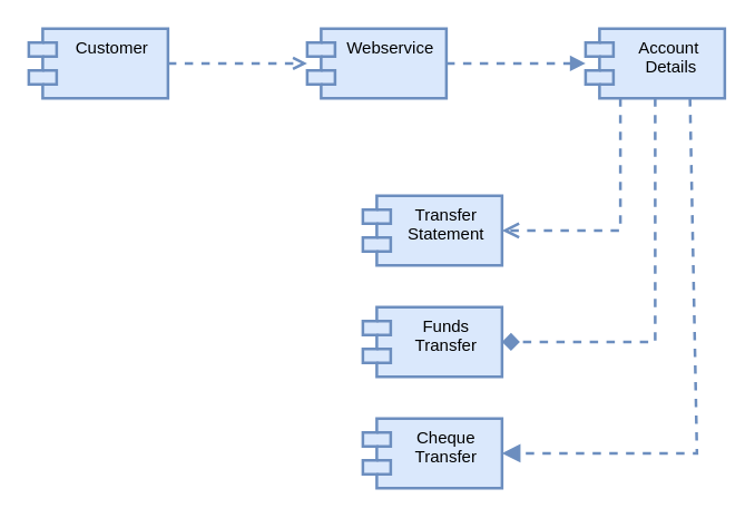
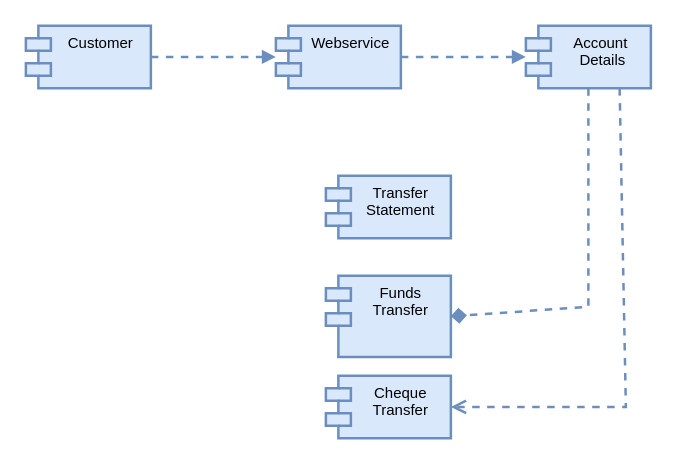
  <mxCell id="0" />
  <mxCell id="1" parent="0" />
  <mxCell id="2" value="Customer" style="shape=module;align=left;spacingLeft=20;align=center;verticalAlign=top;fillColor=#dae8fc;strokeColor=#6c8ebf;strokeWidth=2;" vertex="1" parent="1"><mxGeometry x="20" y="20" width="100" height="50" as="geometry" /></mxCell>
  <mxCell id="3" value="Webservice" style="shape=module;align=left;spacingLeft=20;align=center;verticalAlign=top;fillColor=#dae8fc;strokeColor=#6c8ebf;strokeWidth=2;" vertex="1" parent="1"><mxGeometry x="220" y="20" width="100" height="50" as="geometry" /></mxCell>
  <mxCell id="4" value="Account&#10; Details" style="shape=module;align=left;spacingLeft=20;align=center;verticalAlign=top;fillColor=#dae8fc;strokeColor=#6c8ebf;strokeWidth=2;" vertex="1" parent="1"><mxGeometry x="420" y="20" width="100" height="50" as="geometry" /></mxCell>
  <mxCell id="5" value="Transfer&#10;Statement" style="shape=module;align=left;spacingLeft=20;align=center;verticalAlign=top;fillColor=#dae8fc;strokeColor=#6c8ebf;strokeWidth=2;" vertex="1" parent="1"><mxGeometry x="260" y="140" width="100" height="50" as="geometry" /></mxCell>
- <mxCell id="6" value="Funds &#10;Transfer" style="shape=module;align=left;spacingLeft=20;align=center;verticalAlign=top;fillColor=#dae8fc;strokeColor=#6c8ebf;strokeWidth=2;" vertex="1" parent="1"><mxGeometry x="260" y="220" width="100" height="50" as="geometry" /></mxCell>
+ <mxCell id="6" value="Funds &#10;Transfer" style="shape=module;align=left;spacingLeft=20;align=center;verticalAlign=top;fillColor=#dae8fc;strokeColor=#6c8ebf;strokeWidth=2;" vertex="1" parent="1"><mxGeometry x="260" y="220" width="100" height="65" as="geometry" /></mxCell>
  <mxCell id="7" value="Cheque&#10;Transfer" style="shape=module;align=left;spacingLeft=20;align=center;verticalAlign=top;fillColor=#dae8fc;strokeColor=#6c8ebf;strokeWidth=2;" vertex="1" parent="1"><mxGeometry x="260" y="300" width="100" height="50" as="geometry" /></mxCell>
- <mxCell id="8" value="" style="html=1;verticalAlign=bottom;endArrow=open;rounded=0;entryX=0;entryY=0.5;entryDx=0;entryDy=0;entryPerimeter=0;exitX=1;exitY=0.5;exitDx=0;exitDy=0;dashed=1;fillColor=#dae8fc;strokeColor=#6c8ebf;strokeWidth=2;" edge="1" parent="1" source="2" target="3"><mxGeometry width="80" relative="1" as="geometry"><mxPoint x="280" y="270" as="sourcePoint" /><mxPoint x="360" y="270" as="targetPoint" /><Array as="points" /></mxGeometry></mxCell>
+ <mxCell id="8" value="" style="html=1;verticalAlign=bottom;endArrow=block;rounded=0;entryX=0;entryY=0.5;entryDx=0;entryDy=0;entryPerimeter=0;exitX=1;exitY=0.5;exitDx=0;exitDy=0;dashed=1;fillColor=#dae8fc;strokeColor=#6c8ebf;strokeWidth=2;" edge="1" parent="1" source="2" target="3"><mxGeometry width="80" relative="1" as="geometry"><mxPoint x="280" y="270" as="sourcePoint" /><mxPoint x="360" y="270" as="targetPoint" /><Array as="points" /></mxGeometry></mxCell>
  <mxCell id="9" value="" style="html=1;verticalAlign=bottom;endArrow=block;rounded=0;exitX=1;exitY=0.5;exitDx=0;exitDy=0;dashed=1;fillColor=#dae8fc;strokeColor=#6c8ebf;strokeWidth=2;" edge="1" parent="1" source="3"><mxGeometry width="80" relative="1" as="geometry"><mxPoint x="130" y="55" as="sourcePoint" /><mxPoint x="420" y="45" as="targetPoint" /><Array as="points" /></mxGeometry></mxCell>
- <mxCell id="10" value="" style="html=1;verticalAlign=bottom;endArrow=open;dashed=1;endSize=8;rounded=0;exitX=0.25;exitY=1;exitDx=0;exitDy=0;entryX=1;entryY=0.5;entryDx=0;entryDy=0;fillColor=#dae8fc;strokeColor=#6c8ebf;strokeWidth=2;" edge="1" parent="1" source="4" target="5"><mxGeometry relative="1" as="geometry"><mxPoint x="360" y="270" as="sourcePoint" /><mxPoint x="280" y="270" as="targetPoint" /><Array as="points"><mxPoint x="445" y="165" /></Array></mxGeometry></mxCell>
  <mxCell id="11" value="" style="html=1;verticalAlign=bottom;endArrow=diamond;dashed=1;endSize=8;rounded=0;exitX=0.5;exitY=1;exitDx=0;exitDy=0;entryX=1;entryY=0.5;entryDx=0;entryDy=0;fillColor=#dae8fc;strokeColor=#6c8ebf;strokeWidth=2;" edge="1" parent="1" source="4" target="6"><mxGeometry relative="1" as="geometry"><mxPoint x="455" y="80" as="sourcePoint" /><mxPoint x="370" y="175" as="targetPoint" /><Array as="points"><mxPoint x="470" y="245" /></Array></mxGeometry></mxCell>
- <mxCell id="12" value="" style="html=1;verticalAlign=bottom;endArrow=block;dashed=1;endSize=8;rounded=0;exitX=0.75;exitY=1;exitDx=0;exitDy=0;entryX=1;entryY=0.5;entryDx=0;entryDy=0;fillColor=#dae8fc;strokeColor=#6c8ebf;strokeWidth=2;" edge="1" parent="1" source="4" target="7"><mxGeometry relative="1" as="geometry"><mxPoint x="465" y="90" as="sourcePoint" /><mxPoint x="380" y="185" as="targetPoint" /><Array as="points"><mxPoint x="500" y="325" /></Array></mxGeometry></mxCell>
+ <mxCell id="12" value="" style="html=1;verticalAlign=bottom;endArrow=open;dashed=1;endSize=8;rounded=0;exitX=0.75;exitY=1;exitDx=0;exitDy=0;entryX=1;entryY=0.5;entryDx=0;entryDy=0;fillColor=#dae8fc;strokeColor=#6c8ebf;strokeWidth=2;" edge="1" parent="1" source="4" target="7"><mxGeometry relative="1" as="geometry"><mxPoint x="465" y="90" as="sourcePoint" /><mxPoint x="380" y="185" as="targetPoint" /><Array as="points"><mxPoint x="500" y="325" /></Array></mxGeometry></mxCell>
